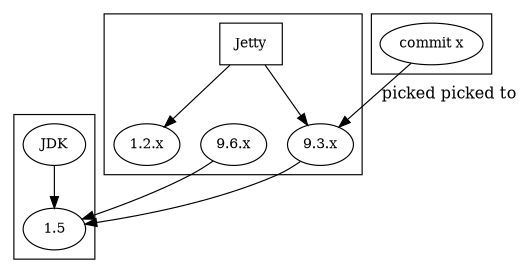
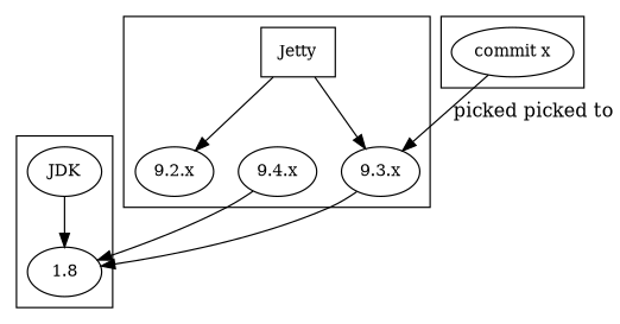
  digraph {
    compound=true
    node [fontsize=12]
-   "9.4.x" [label="9.6.x"]
+   "9.4.x"
    "9.3.x"
-   "9.2.x" [label="1.2.x"]
+   "9.2.x"
    Jetty [shape=box]
    "commit x"
    JDK [shape=oval]
-   1.8 [shape=oval label=1.5]
+   1.8 [shape=oval]
    subgraph cluster_1 {
      Jetty
      subgraph sub_2 {
        rank=same
        "9.4.x"
        "9.3.x"
        "9.2.x"
      }
    }
    subgraph cluster_3 {
      "commit x"
    }
    subgraph cluster_4 {
      JDK
      1.8
    }
    "9.4.x" -> 1.8
    "9.3.x" -> 1.8
    Jetty -> "9.3.x"
    Jetty -> "9.2.x"
    "commit x" -> "9.3.x" [label="picked picked to"]
    JDK -> 1.8
  }
